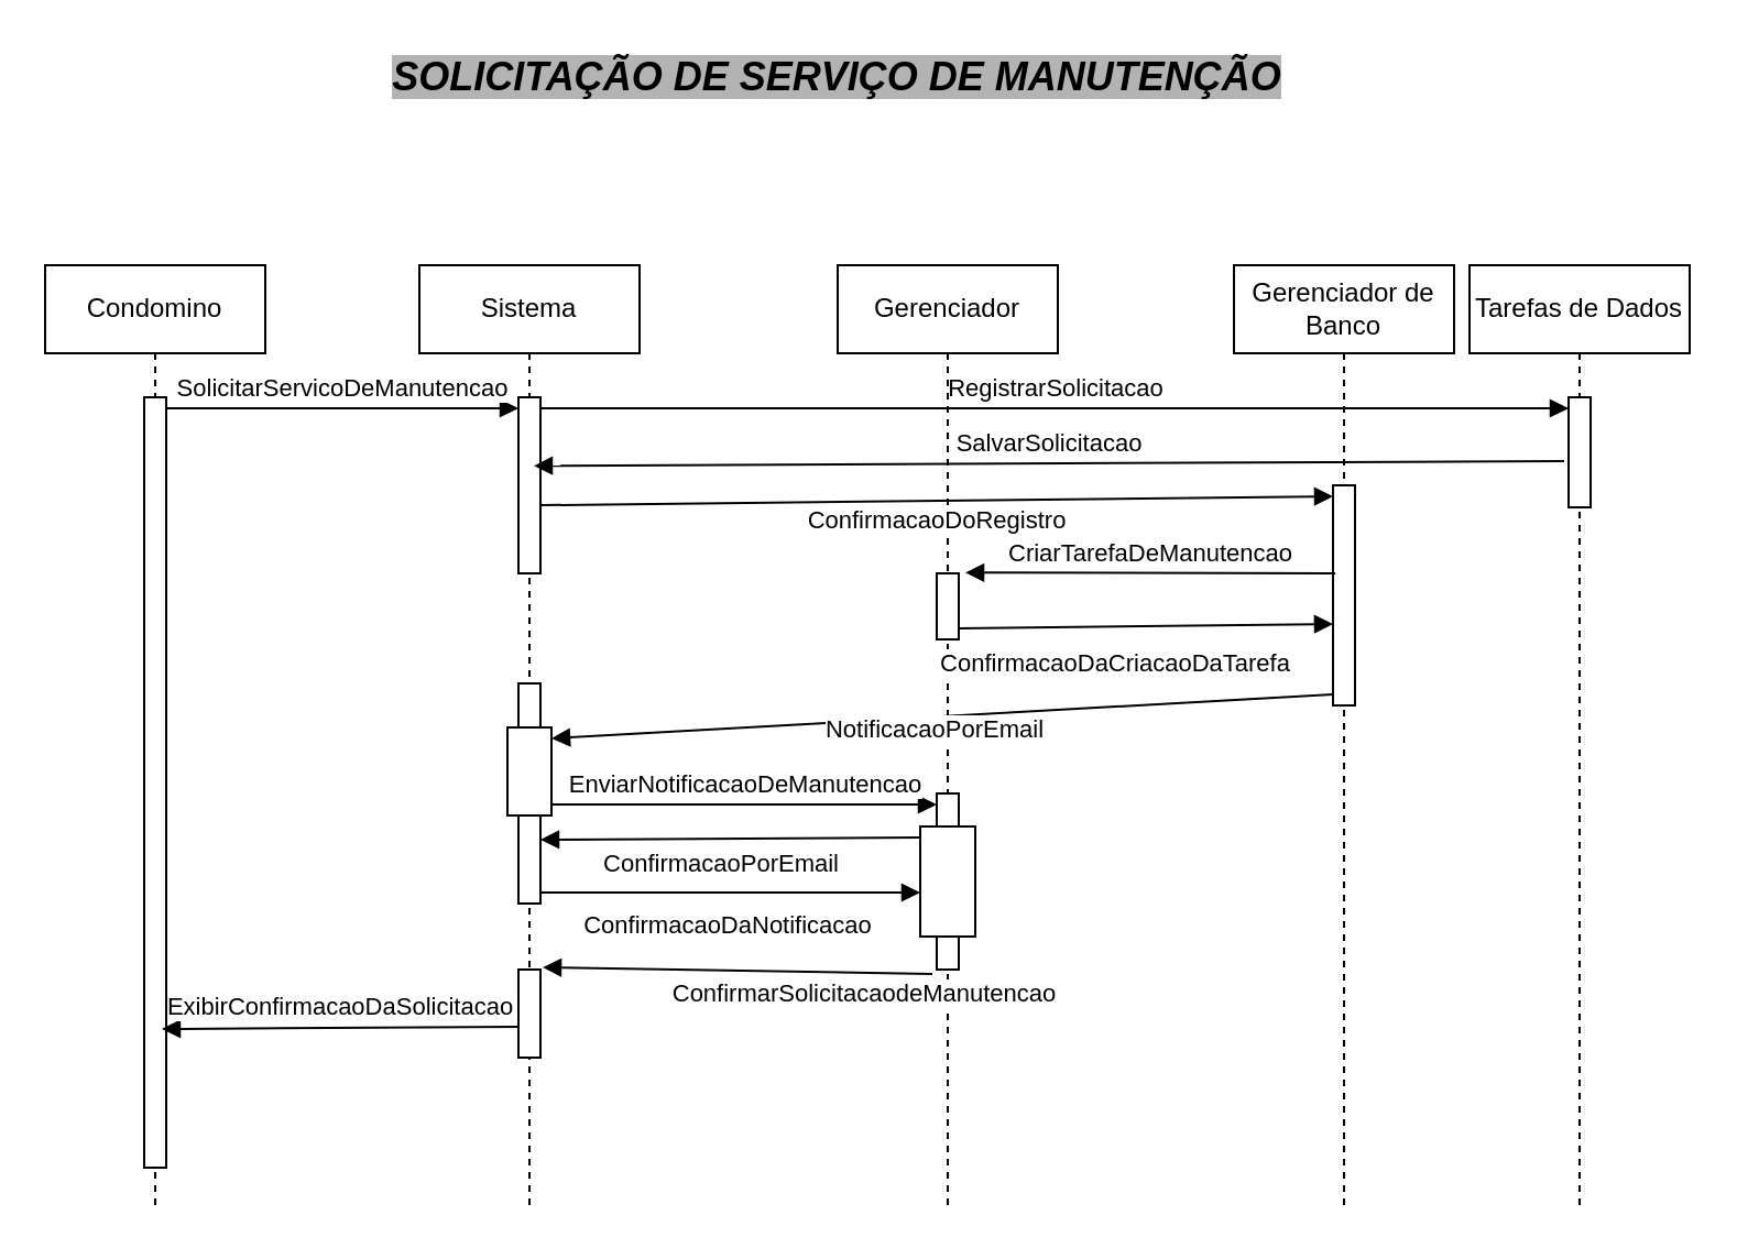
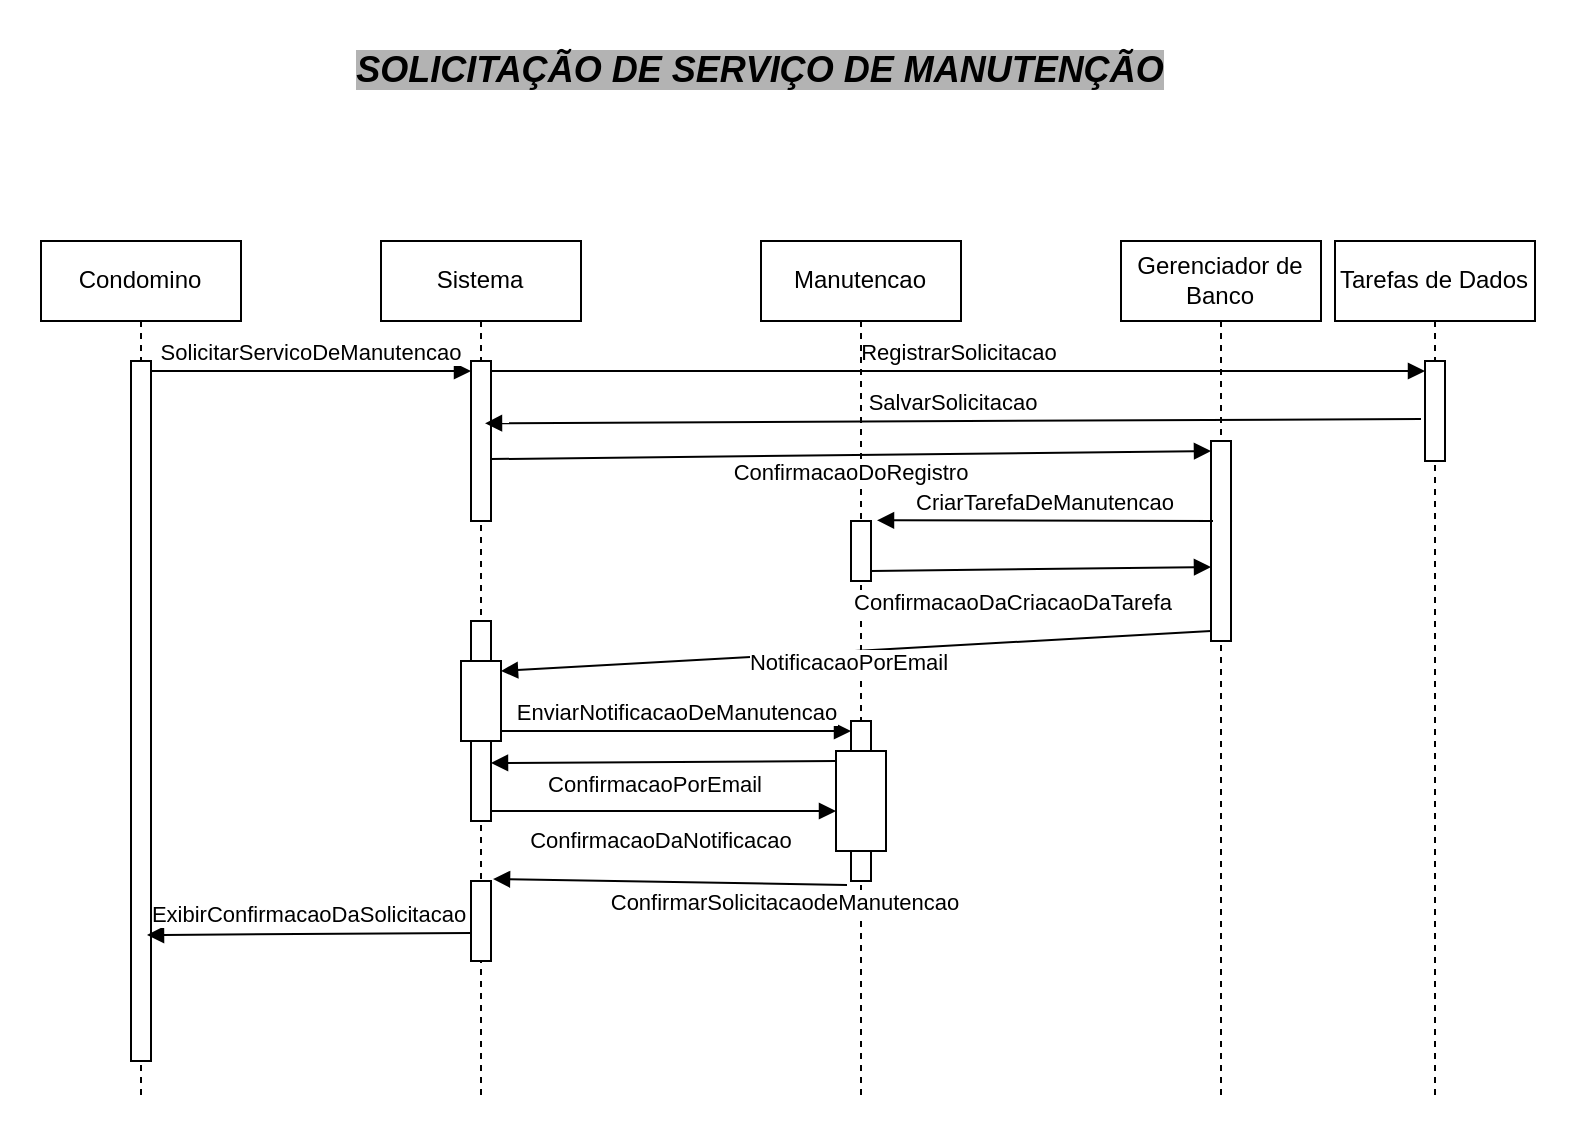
  <mxCell id="0" />
  <mxCell id="1" parent="0" />
  <mxCell id="2" value="&lt;b style=&quot;font-size: 18px;&quot;&gt;&lt;i style=&quot;font-size: 18px;&quot;&gt;&lt;font style=&quot;font-size: 18px; background-color: rgb(179, 179, 179);&quot;&gt;SOLICITAÇÃO DE SERVIÇO DE MANUTENÇÃO&lt;/font&gt;&lt;/i&gt;&lt;/b&gt;" style="text;html=1;strokeColor=none;fillColor=none;align=center;verticalAlign=middle;whiteSpace=wrap;rounded=0;fontSize=18;" vertex="1" parent="1"><mxGeometry x="40" y="20" width="680" height="30" as="geometry" /></mxCell>
  <mxCell id="3" value="Condomino" style="shape=umlLifeline;perimeter=lifelinePerimeter;whiteSpace=wrap;html=1;container=1;dropTarget=0;collapsible=0;recursiveResize=0;outlineConnect=0;portConstraint=eastwest;newEdgeStyle={&quot;curved&quot;:0,&quot;rounded&quot;:0};" vertex="1" parent="1"><mxGeometry x="20" y="120" width="100" height="430" as="geometry" /></mxCell>
  <mxCell id="4" value="" style="html=1;points=[[0,0,0,0,5],[0,1,0,0,-5],[1,0,0,0,5],[1,1,0,0,-5]];perimeter=orthogonalPerimeter;outlineConnect=0;targetShapes=umlLifeline;portConstraint=eastwest;newEdgeStyle={&quot;curved&quot;:0,&quot;rounded&quot;:0};" vertex="1" parent="3"><mxGeometry x="45" y="60" width="10" height="350" as="geometry" /></mxCell>
  <mxCell id="5" value="Sistema" style="shape=umlLifeline;perimeter=lifelinePerimeter;whiteSpace=wrap;html=1;container=1;dropTarget=0;collapsible=0;recursiveResize=0;outlineConnect=0;portConstraint=eastwest;newEdgeStyle={&quot;curved&quot;:0,&quot;rounded&quot;:0};" vertex="1" parent="1"><mxGeometry x="190" y="120" width="100" height="430" as="geometry" /></mxCell>
  <mxCell id="6" value="" style="html=1;points=[[0,0,0,0,5],[0,1,0,0,-5],[1,0,0,0,5],[1,1,0,0,-5]];perimeter=orthogonalPerimeter;outlineConnect=0;targetShapes=umlLifeline;portConstraint=eastwest;newEdgeStyle={&quot;curved&quot;:0,&quot;rounded&quot;:0};" vertex="1" parent="5"><mxGeometry x="45" y="60" width="10" height="80" as="geometry" /></mxCell>
  <mxCell id="7" value="" style="html=1;points=[[0,0,0,0,5],[0,1,0,0,-5],[1,0,0,0,5],[1,1,0,0,-5]];perimeter=orthogonalPerimeter;outlineConnect=0;targetShapes=umlLifeline;portConstraint=eastwest;newEdgeStyle={&quot;curved&quot;:0,&quot;rounded&quot;:0};" vertex="1" parent="5"><mxGeometry x="45" y="190" width="10" height="100" as="geometry" /></mxCell>
  <mxCell id="8" value="" style="html=1;points=[[0,0,0,0,5],[0,1,0,0,-5],[1,0,0,0,5],[1,1,0,0,-5]];perimeter=orthogonalPerimeter;outlineConnect=0;targetShapes=umlLifeline;portConstraint=eastwest;newEdgeStyle={&quot;curved&quot;:0,&quot;rounded&quot;:0};" vertex="1" parent="5"><mxGeometry x="45" y="320" width="10" height="40" as="geometry" /></mxCell>
  <mxCell id="9" value="" style="html=1;points=[[0,0,0,0,5],[0,1,0,0,-5],[1,0,0,0,5],[1,1,0,0,-5]];perimeter=orthogonalPerimeter;outlineConnect=0;targetShapes=umlLifeline;portConstraint=eastwest;newEdgeStyle={&quot;curved&quot;:0,&quot;rounded&quot;:0};" vertex="1" parent="5"><mxGeometry x="40" y="210" width="20" height="40" as="geometry" /></mxCell>
- <mxCell id="10" value="Gerenciador" style="shape=umlLifeline;perimeter=lifelinePerimeter;whiteSpace=wrap;html=1;container=1;dropTarget=0;collapsible=0;recursiveResize=0;outlineConnect=0;portConstraint=eastwest;newEdgeStyle={&quot;curved&quot;:0,&quot;rounded&quot;:0};" vertex="1" parent="1"><mxGeometry x="380" y="120" width="100" height="430" as="geometry" /></mxCell>
+ <mxCell id="10" value="Manutencao" style="shape=umlLifeline;perimeter=lifelinePerimeter;whiteSpace=wrap;html=1;container=1;dropTarget=0;collapsible=0;recursiveResize=0;outlineConnect=0;portConstraint=eastwest;newEdgeStyle={&quot;curved&quot;:0,&quot;rounded&quot;:0};" vertex="1" parent="1"><mxGeometry x="380" y="120" width="100" height="430" as="geometry" /></mxCell>
  <mxCell id="11" value="" style="html=1;points=[[0,0,0,0,5],[0,1,0,0,-5],[1,0,0,0,5],[1,1,0,0,-5]];perimeter=orthogonalPerimeter;outlineConnect=0;targetShapes=umlLifeline;portConstraint=eastwest;newEdgeStyle={&quot;curved&quot;:0,&quot;rounded&quot;:0};" vertex="1" parent="10"><mxGeometry x="45" y="140" width="10" height="30" as="geometry" /></mxCell>
  <mxCell id="12" value="" style="html=1;points=[[0,0,0,0,5],[0,1,0,0,-5],[1,0,0,0,5],[1,1,0,0,-5]];perimeter=orthogonalPerimeter;outlineConnect=0;targetShapes=umlLifeline;portConstraint=eastwest;newEdgeStyle={&quot;curved&quot;:0,&quot;rounded&quot;:0};" vertex="1" parent="10"><mxGeometry x="45" y="240" width="10" height="80" as="geometry" /></mxCell>
  <mxCell id="13" value="" style="html=1;points=[[0,0,0,0,5],[0,1,0,0,-5],[1,0,0,0,5],[1,1,0,0,-5]];perimeter=orthogonalPerimeter;outlineConnect=0;targetShapes=umlLifeline;portConstraint=eastwest;newEdgeStyle={&quot;curved&quot;:0,&quot;rounded&quot;:0};" vertex="1" parent="10"><mxGeometry x="37.5" y="255" width="25" height="50" as="geometry" /></mxCell>
  <mxCell id="14" value="Gerenciador de Banco" style="shape=umlLifeline;perimeter=lifelinePerimeter;whiteSpace=wrap;html=1;container=1;dropTarget=0;collapsible=0;recursiveResize=0;outlineConnect=0;portConstraint=eastwest;newEdgeStyle={&quot;curved&quot;:0,&quot;rounded&quot;:0};" vertex="1" parent="1"><mxGeometry x="560" y="120" width="100" height="430" as="geometry" /></mxCell>
  <mxCell id="15" value="" style="html=1;points=[[0,0,0,0,5],[0,1,0,0,-5],[1,0,0,0,5],[1,1,0,0,-5]];perimeter=orthogonalPerimeter;outlineConnect=0;targetShapes=umlLifeline;portConstraint=eastwest;newEdgeStyle={&quot;curved&quot;:0,&quot;rounded&quot;:0};" vertex="1" parent="14"><mxGeometry x="45" y="100" width="10" height="100" as="geometry" /></mxCell>
  <mxCell id="16" value="Tarefas de Dados" style="shape=umlLifeline;perimeter=lifelinePerimeter;whiteSpace=wrap;html=1;container=1;dropTarget=0;collapsible=0;recursiveResize=0;outlineConnect=0;portConstraint=eastwest;newEdgeStyle={&quot;curved&quot;:0,&quot;rounded&quot;:0};" vertex="1" parent="1"><mxGeometry x="667" y="120" width="100" height="430" as="geometry" /></mxCell>
  <mxCell id="17" value="" style="html=1;points=[[0,0,0,0,5],[0,1,0,0,-5],[1,0,0,0,5],[1,1,0,0,-5]];perimeter=orthogonalPerimeter;outlineConnect=0;targetShapes=umlLifeline;portConstraint=eastwest;newEdgeStyle={&quot;curved&quot;:0,&quot;rounded&quot;:0};" vertex="1" parent="16"><mxGeometry x="45" y="60" width="10" height="50" as="geometry" /></mxCell>
  <mxCell id="18" value="SolicitarServicoDeManutencao" style="html=1;verticalAlign=bottom;endArrow=block;curved=0;rounded=0;exitX=1;exitY=0;exitDx=0;exitDy=5;exitPerimeter=0;entryX=0;entryY=0;entryDx=0;entryDy=5;entryPerimeter=0;" edge="1" parent="1" source="4" target="6"><mxGeometry width="80" relative="1" as="geometry"><mxPoint x="120" y="190" as="sourcePoint" /><mxPoint x="180" y="190" as="targetPoint" /></mxGeometry></mxCell>
  <mxCell id="19" value="RegistrarSolicitacao" style="html=1;verticalAlign=bottom;endArrow=block;curved=0;rounded=0;exitX=1;exitY=0;exitDx=0;exitDy=5;exitPerimeter=0;entryX=0;entryY=0;entryDx=0;entryDy=5;entryPerimeter=0;" edge="1" parent="1" source="6" target="17"><mxGeometry width="80" relative="1" as="geometry"><mxPoint x="267" y="200" as="sourcePoint" /><mxPoint x="667" y="200" as="targetPoint" /></mxGeometry></mxCell>
  <mxCell id="20" value="SalvarSolicitacao" style="html=1;verticalAlign=bottom;endArrow=block;curved=0;rounded=0;exitX=-0.2;exitY=0.58;exitDx=0;exitDy=0;exitPerimeter=0;entryX=0.52;entryY=0.212;entryDx=0;entryDy=0;entryPerimeter=0;" edge="1" parent="1" source="17" target="5"><mxGeometry width="80" relative="1" as="geometry"><mxPoint x="660" y="340" as="sourcePoint" /><mxPoint x="300" y="340" as="targetPoint" /></mxGeometry></mxCell>
  <mxCell id="21" value="ConfirmacaoDoRegistro" style="html=1;verticalAlign=bottom;endArrow=block;curved=0;rounded=0;entryX=0;entryY=0;entryDx=0;entryDy=5;entryPerimeter=0;exitX=1;exitY=0.613;exitDx=0;exitDy=0;exitPerimeter=0;" edge="1" parent="1" source="6" target="15"><mxGeometry x="-0.002" y="-18" width="80" relative="1" as="geometry"><mxPoint x="300" y="240" as="sourcePoint" /><mxPoint x="350" y="390" as="targetPoint" /><mxPoint as="offset" /></mxGeometry></mxCell>
  <mxCell id="22" value="CriarTarefaDeManutencao" style="html=1;verticalAlign=bottom;endArrow=block;curved=0;rounded=0;exitX=0.1;exitY=0.4;exitDx=0;exitDy=0;exitPerimeter=0;entryX=1.3;entryY=-0.012;entryDx=0;entryDy=0;entryPerimeter=0;" edge="1" parent="1" source="15" target="11"><mxGeometry width="80" relative="1" as="geometry"><mxPoint x="340" y="300" as="sourcePoint" /><mxPoint x="300" y="340" as="targetPoint" /></mxGeometry></mxCell>
  <mxCell id="23" value="ConfirmacaoDaCriacaoDaTarefa" style="html=1;verticalAlign=bottom;endArrow=block;curved=0;rounded=0;entryX=0;entryY=0.63;entryDx=0;entryDy=0;entryPerimeter=0;exitX=1;exitY=1;exitDx=0;exitDy=-5;exitPerimeter=0;" edge="1" parent="1" source="11" target="15"><mxGeometry x="-0.169" y="-26" width="80" relative="1" as="geometry"><mxPoint x="460" y="290" as="sourcePoint" /><mxPoint x="440" y="340" as="targetPoint" /><mxPoint as="offset" /></mxGeometry></mxCell>
  <mxCell id="24" value="NotificacaoPorEmail" style="html=1;verticalAlign=bottom;endArrow=block;curved=0;rounded=0;exitX=0;exitY=1;exitDx=0;exitDy=-5;exitPerimeter=0;entryX=1;entryY=0;entryDx=0;entryDy=5;entryPerimeter=0;" edge="1" parent="1" source="15" target="9"><mxGeometry x="0.023" y="15" width="80" relative="1" as="geometry"><mxPoint x="360" y="340" as="sourcePoint" /><mxPoint x="300" y="340" as="targetPoint" /><mxPoint as="offset" /></mxGeometry></mxCell>
  <mxCell id="25" value="EnviarNotificacaoDeManutencao" style="html=1;verticalAlign=bottom;endArrow=block;curved=0;rounded=0;entryX=0;entryY=0;entryDx=0;entryDy=5;entryPerimeter=0;exitX=1;exitY=1;exitDx=0;exitDy=-5;exitPerimeter=0;" edge="1" parent="1" source="9" target="12"><mxGeometry width="80" relative="1" as="geometry"><mxPoint x="350" y="365" as="sourcePoint" /><mxPoint x="360" y="480" as="targetPoint" /></mxGeometry></mxCell>
  <mxCell id="26" value="ConfirmacaoPorEmail" style="html=1;verticalAlign=bottom;endArrow=block;curved=0;rounded=0;exitX=0;exitY=0;exitDx=0;exitDy=5;exitPerimeter=0;entryX=1;entryY=0.71;entryDx=0;entryDy=0;entryPerimeter=0;" edge="1" parent="1" source="13" target="7"><mxGeometry x="0.053" y="20" width="80" relative="1" as="geometry"><mxPoint x="380" y="380" as="sourcePoint" /><mxPoint x="280" y="380" as="targetPoint" /><mxPoint as="offset" /></mxGeometry></mxCell>
  <mxCell id="27" value="ConfirmacaoDaNotificacao" style="html=1;verticalAlign=bottom;endArrow=block;curved=0;rounded=0;exitX=1;exitY=1;exitDx=0;exitDy=-5;exitPerimeter=0;" edge="1" parent="1" source="7" target="13"><mxGeometry x="-0.015" y="-24" width="80" relative="1" as="geometry"><mxPoint x="274" y="510" as="sourcePoint" /><mxPoint x="370" y="400" as="targetPoint" /><mxPoint as="offset" /></mxGeometry></mxCell>
  <mxCell id="28" value="ConfirmarSolicitacaodeManutencao" style="html=1;verticalAlign=bottom;endArrow=block;curved=0;rounded=0;entryX=1.1;entryY=-0.025;entryDx=0;entryDy=0;entryPerimeter=0;exitX=-0.2;exitY=1.025;exitDx=0;exitDy=0;exitPerimeter=0;" edge="1" parent="1" source="12" target="8"><mxGeometry x="-0.647" y="19" width="80" relative="1" as="geometry"><mxPoint x="450" y="470" as="sourcePoint" /><mxPoint x="530" y="470" as="targetPoint" /><mxPoint as="offset" /></mxGeometry></mxCell>
  <mxCell id="29" value="ExibirConfirmacaoDaSolicitacao" style="html=1;verticalAlign=bottom;endArrow=block;curved=0;rounded=0;entryX=0.8;entryY=0.82;entryDx=0;entryDy=0;entryPerimeter=0;exitX=0;exitY=0.65;exitDx=0;exitDy=0;exitPerimeter=0;" edge="1" parent="1" source="8" target="4"><mxGeometry width="80" relative="1" as="geometry"><mxPoint x="290" y="520" as="sourcePoint" /><mxPoint x="370" y="520" as="targetPoint" /></mxGeometry></mxCell>
